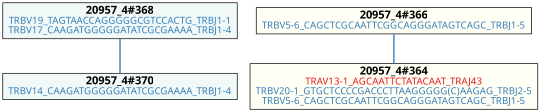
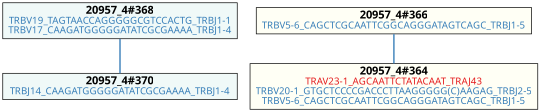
  graph {
    node [fillcolor="#8dd3c720" fontname="helvetica neue" shape=box style=filled]
    edge [color="#377eb8" penwidth=2 weight=1]
    n1 [label=<<FONT POINT-SIZE="16"><B>20957_4#368</B></FONT><BR/><FONT COLOR = "#377eb8">TRBV19_TAGTAACCAGGGGGCGTCCACTG_TRBJ1-1</FONT><BR/><FONT COLOR = "#377eb8">TRBV17_CAAGATGGGGGATATCGCGAAAA_TRBJ1-4</FONT>>]
-   n2 [label=<<FONT POINT-SIZE="16"><B>20957_4#370</B></FONT><BR/><FONT COLOR = "#377eb8">TRBV14_CAAGATGGGGGATATCGCGAAAA_TRBJ1-4</FONT>>]
+   n2 [label=<<FONT POINT-SIZE="16"><B>20957_4#370</B></FONT><BR/><FONT COLOR = "#377eb8">TRBJ14_CAAGATGGGGGATATCGCGAAAA_TRBJ1-4</FONT>>]
    n3 [fillcolor="#ffffb320" label=<<FONT POINT-SIZE="16"><B>20957_4#366</B></FONT><BR/><FONT COLOR = "#377eb8">TRBV5-6_CAGCTCGCAATTCGGCAGGGATAGTCAGC_TRBJ1-5</FONT>>]
-   n4 [fillcolor="#ffffb320" label=<<FONT POINT-SIZE="16"><B>20957_4#364</B></FONT><BR/><FONT COLOR = "#e41a1c">TRAV13-1_AGCAATTCTATACAAT_TRAJ43</FONT><BR/><FONT COLOR = "#377eb8">TRBV20-1_GTGCTCCCCGACCCTTAAGGGGG(C)AAGAG_TRBJ2-5</FONT><BR/><FONT COLOR = "#377eb8">TRBV5-6_CAGCTCGCAATTCGGCAGGGATAGTCAGC_TRBJ1-5</FONT>>]
+   n4 [fillcolor="#ffffb320" label=<<FONT POINT-SIZE="16"><B>20957_4#364</B></FONT><BR/><FONT COLOR = "#e41a1c">TRAV23-1_AGCAATTCTATACAAT_TRAJ43</FONT><BR/><FONT COLOR = "#377eb8">TRBV20-1_GTGCTCCCCGACCCTTAAGGGGG(C)AAGAG_TRBJ2-5</FONT><BR/><FONT COLOR = "#377eb8">TRBV5-6_CAGCTCGCAATTCGGCAGGGATAGTCAGC_TRBJ1-5</FONT>>]
    n1 -- n2
    n3 -- n4
  }
